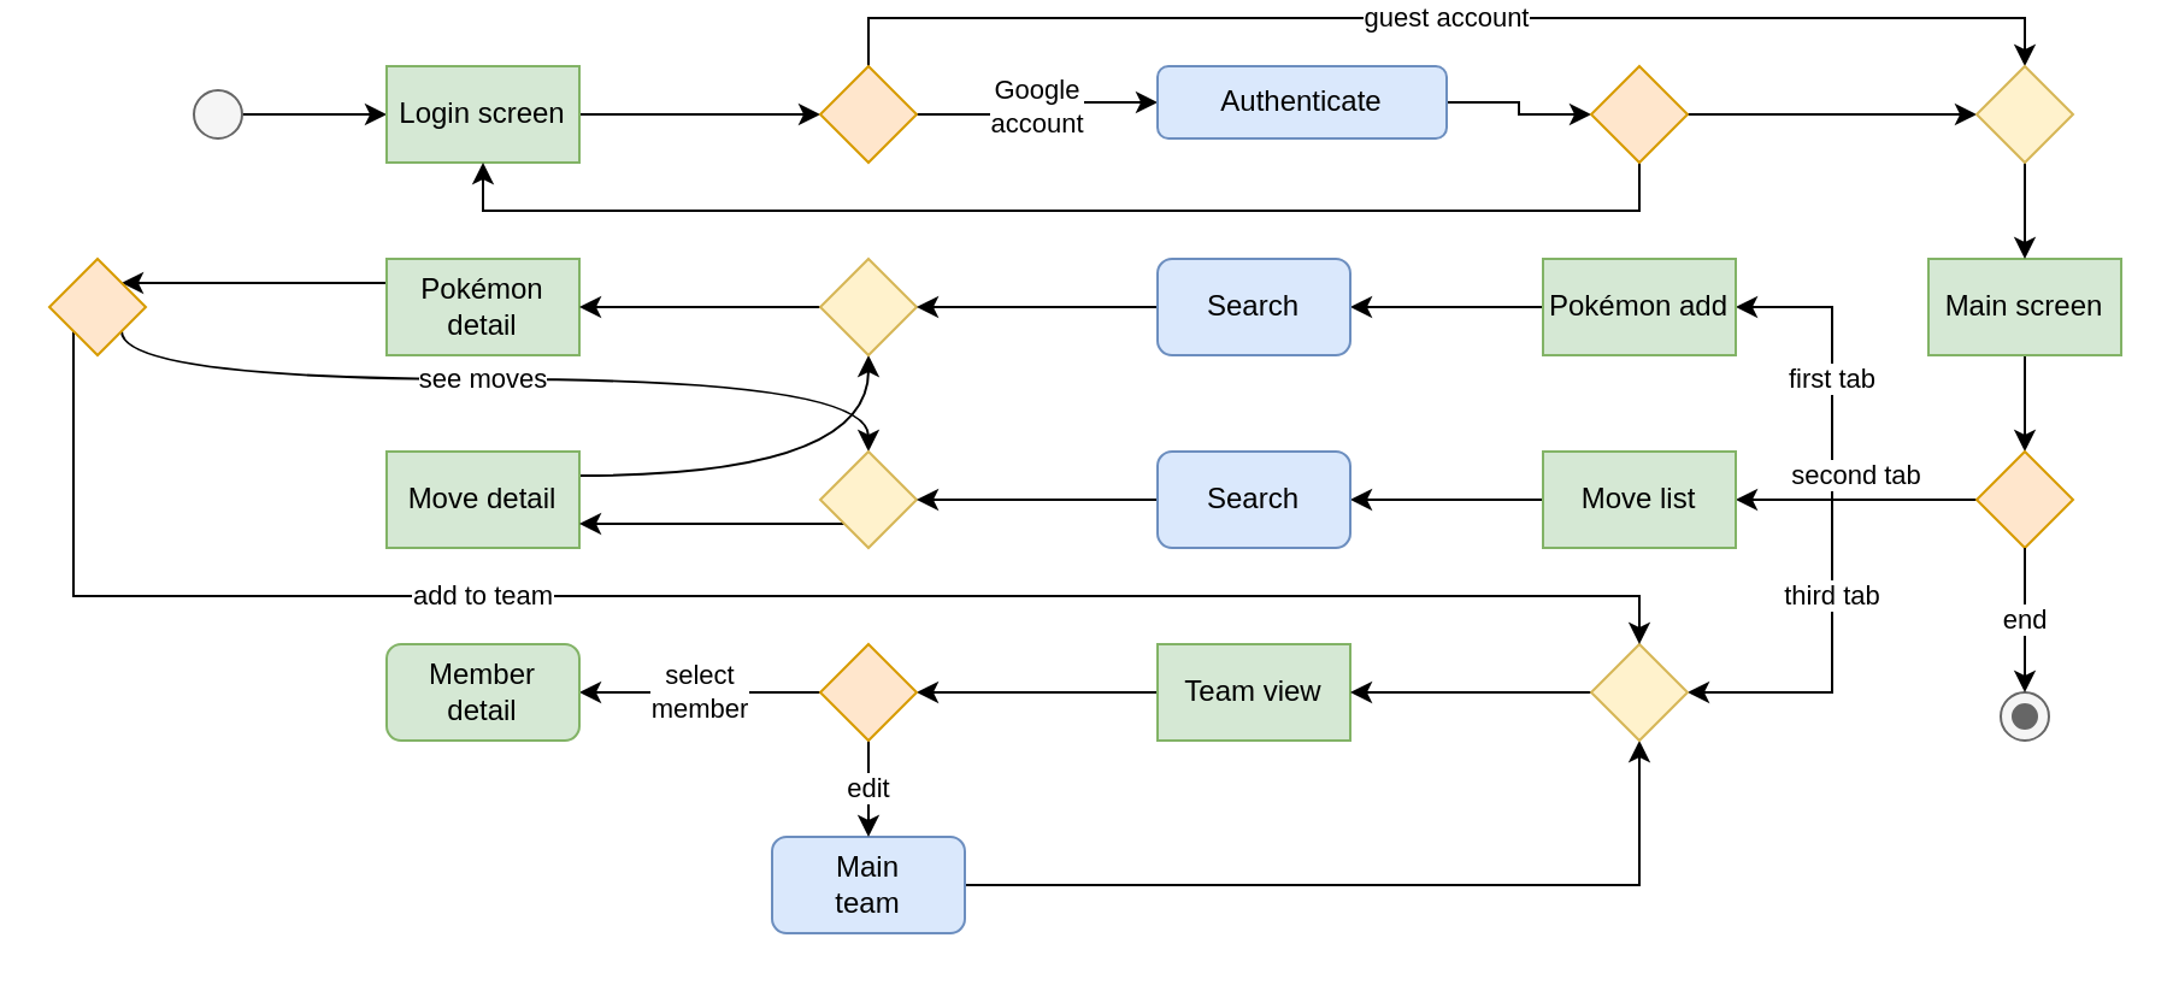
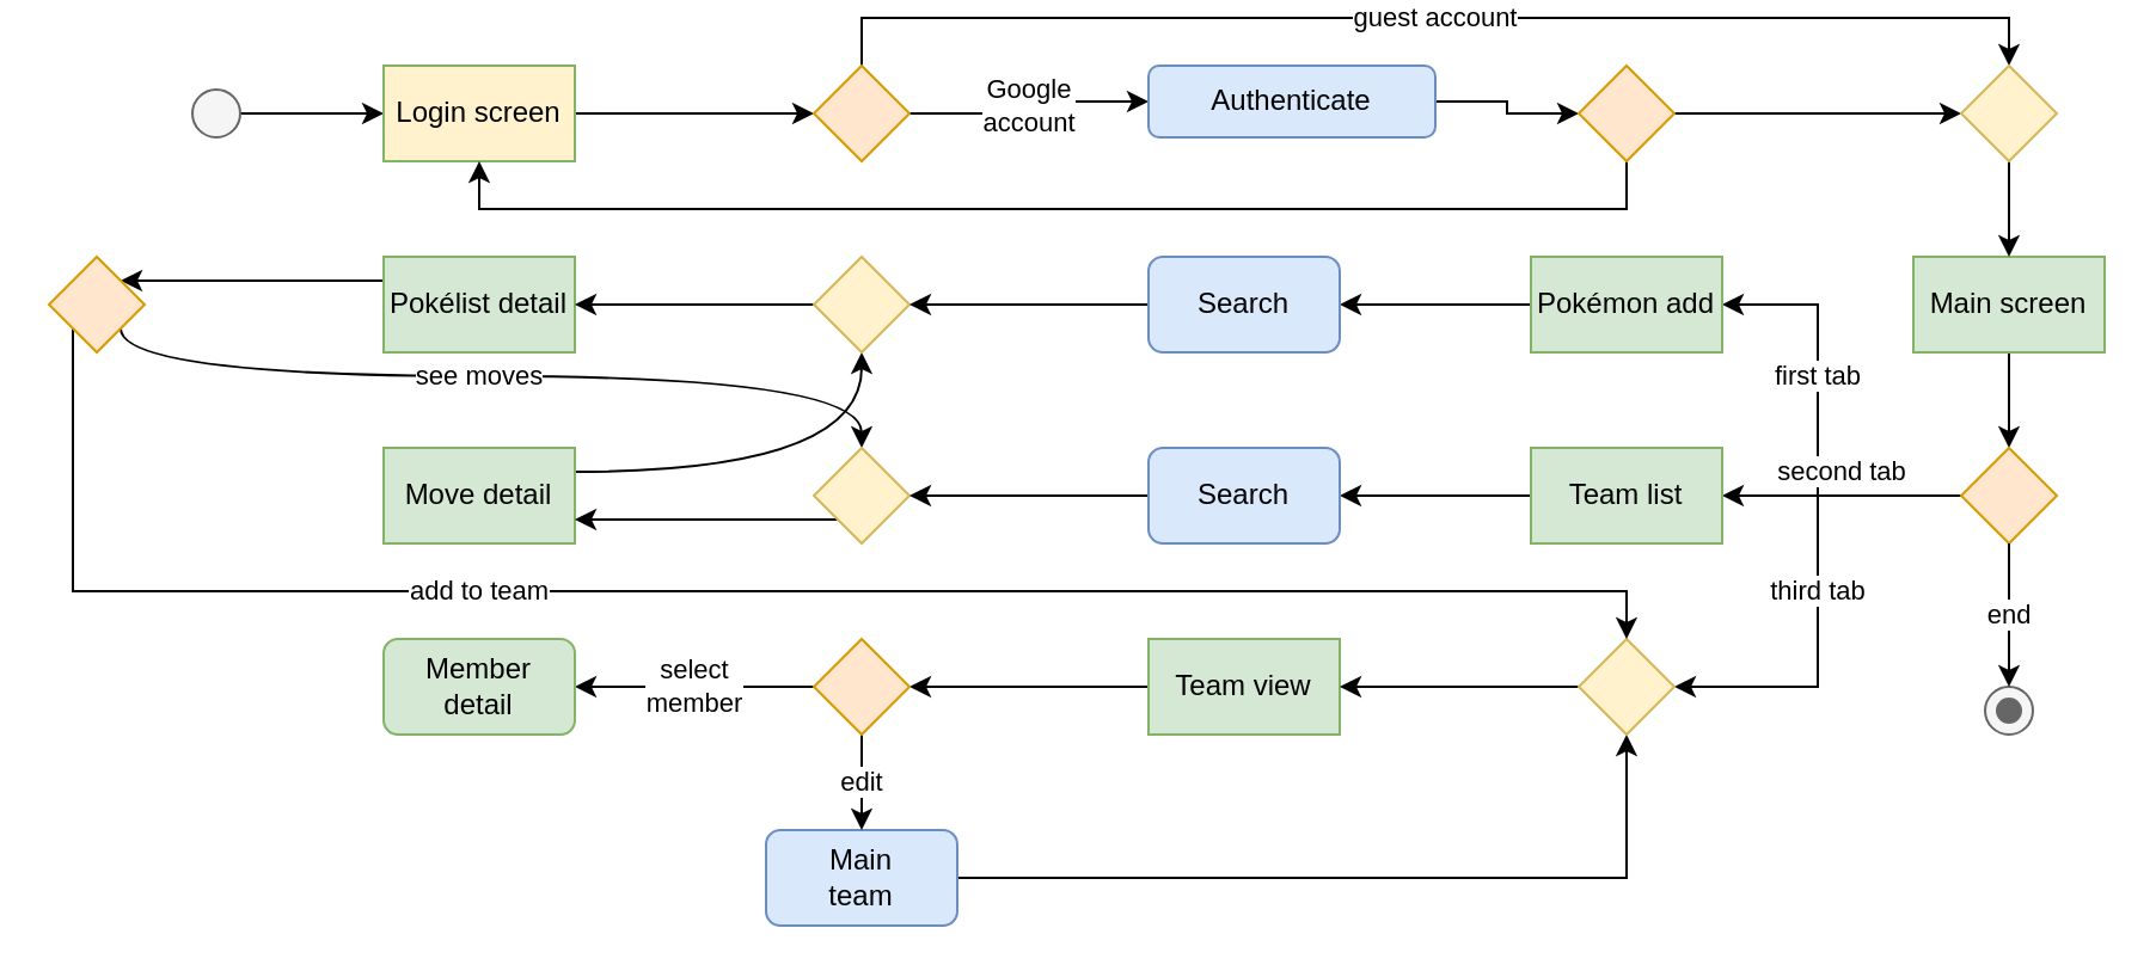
  <mxCell id="0" />
  <mxCell id="1" parent="0" />
  <mxCell id="2" value="see moves" style="edgeStyle=orthogonalEdgeStyle;rounded=0;orthogonalLoop=1;jettySize=auto;html=1;exitX=1;exitY=1;exitDx=0;exitDy=0;entryX=0.5;entryY=0;entryDx=0;entryDy=0;curved=1;" edge="1" parent="1" source="49" target="34"><mxGeometry x="-0.056" relative="1" as="geometry"><Array as="points"><mxPoint x="50" y="150" /><mxPoint x="360" y="150" /></Array><mxPoint as="offset" /></mxGeometry></mxCell>
  <mxCell id="3" style="edgeStyle=orthogonalEdgeStyle;rounded=0;orthogonalLoop=1;jettySize=auto;html=1;exitX=1;exitY=0.5;exitDx=0;exitDy=0;entryX=0;entryY=0.5;entryDx=0;entryDy=0;" edge="1" parent="1" source="4" target="6"><mxGeometry relative="1" as="geometry" /></mxCell>
  <mxCell id="4" value="" style="ellipse;fillColor=#f5f5f5;html=1;fontColor=#333333;strokeColor=#666666;" parent="1" vertex="1"><mxGeometry x="80" y="30" width="20" height="20" as="geometry" /></mxCell>
  <mxCell id="5" style="edgeStyle=orthogonalEdgeStyle;rounded=0;orthogonalLoop=1;jettySize=auto;html=1;exitX=1;exitY=0.5;exitDx=0;exitDy=0;entryX=0;entryY=0.5;entryDx=0;entryDy=0;" edge="1" parent="1" source="6" target="9"><mxGeometry relative="1" as="geometry" /></mxCell>
- <mxCell id="6" value="Login screen" style="rounded=0;whiteSpace=wrap;html=1;fillColor=#d5e8d4;strokeColor=#82b366;" vertex="1" parent="1"><mxGeometry x="160" y="20" width="80" height="40" as="geometry" /></mxCell>
+ <mxCell id="6" value="Login screen" style="rounded=0;whiteSpace=wrap;html=1;fillColor=#fff2cc;strokeColor=#82b366;" vertex="1" parent="1"><mxGeometry x="160" y="20" width="80" height="40" as="geometry" /></mxCell>
  <mxCell id="7" value="Google&lt;div&gt;account&lt;/div&gt;" style="edgeStyle=orthogonalEdgeStyle;rounded=0;orthogonalLoop=1;jettySize=auto;html=1;exitX=1;exitY=0.5;exitDx=0;exitDy=0;entryX=0;entryY=0.5;entryDx=0;entryDy=0;" edge="1" parent="1" source="9" target="11"><mxGeometry relative="1" as="geometry" /></mxCell>
  <mxCell id="8" value="guest account" style="edgeStyle=orthogonalEdgeStyle;rounded=0;orthogonalLoop=1;jettySize=auto;html=1;exitX=0.5;exitY=0;exitDx=0;exitDy=0;entryX=0.5;entryY=0;entryDx=0;entryDy=0;" edge="1" parent="1" source="9" target="18"><mxGeometry relative="1" as="geometry" /></mxCell>
  <mxCell id="9" value="" style="rhombus;whiteSpace=wrap;html=1;shadow=0;fontFamily=Helvetica;fontSize=12;align=center;strokeWidth=1;spacing=6;spacingTop=-4;fillColor=#ffe6cc;strokeColor=#d79b00;" vertex="1" parent="1"><mxGeometry x="340" y="20" width="40" height="40" as="geometry" /></mxCell>
  <mxCell id="10" style="edgeStyle=orthogonalEdgeStyle;rounded=0;orthogonalLoop=1;jettySize=auto;html=1;exitX=1;exitY=0.5;exitDx=0;exitDy=0;entryX=0;entryY=0.5;entryDx=0;entryDy=0;" edge="1" parent="1" source="11" target="14"><mxGeometry relative="1" as="geometry" /></mxCell>
  <mxCell id="11" value="Authenticate" style="rounded=1;whiteSpace=wrap;html=1;fontSize=12;glass=0;strokeWidth=1;shadow=0;fillColor=#dae8fc;strokeColor=#6c8ebf;" vertex="1" parent="1"><mxGeometry x="480" y="20" width="120" height="30" as="geometry" /></mxCell>
  <mxCell id="12" style="edgeStyle=orthogonalEdgeStyle;rounded=0;orthogonalLoop=1;jettySize=auto;html=1;exitX=1;exitY=0.5;exitDx=0;exitDy=0;entryX=0;entryY=0.5;entryDx=0;entryDy=0;" edge="1" parent="1" source="14" target="18"><mxGeometry relative="1" as="geometry" /></mxCell>
  <mxCell id="13" style="edgeStyle=orthogonalEdgeStyle;rounded=0;orthogonalLoop=1;jettySize=auto;html=1;exitX=0.5;exitY=1;exitDx=0;exitDy=0;entryX=0.5;entryY=1;entryDx=0;entryDy=0;" edge="1" parent="1" source="14" target="6"><mxGeometry relative="1" as="geometry" /></mxCell>
  <mxCell id="14" value="" style="rhombus;whiteSpace=wrap;html=1;shadow=0;fontFamily=Helvetica;fontSize=12;align=center;strokeWidth=1;spacing=6;spacingTop=-4;fillColor=#ffe6cc;strokeColor=#d79b00;" vertex="1" parent="1"><mxGeometry x="660" y="20" width="40" height="40" as="geometry" /></mxCell>
  <mxCell id="15" style="edgeStyle=orthogonalEdgeStyle;rounded=0;orthogonalLoop=1;jettySize=auto;html=1;exitX=0.5;exitY=1;exitDx=0;exitDy=0;entryX=0.5;entryY=0;entryDx=0;entryDy=0;" edge="1" parent="1" source="16" target="22"><mxGeometry relative="1" as="geometry" /></mxCell>
  <mxCell id="16" value="Main screen" style="rounded=0;whiteSpace=wrap;html=1;fillColor=#d5e8d4;strokeColor=#82b366;" vertex="1" parent="1"><mxGeometry x="800" y="100" width="80" height="40" as="geometry" /></mxCell>
  <mxCell id="17" style="edgeStyle=orthogonalEdgeStyle;rounded=0;orthogonalLoop=1;jettySize=auto;html=1;exitX=0.5;exitY=1;exitDx=0;exitDy=0;entryX=0.5;entryY=0;entryDx=0;entryDy=0;" edge="1" parent="1" source="18" target="16"><mxGeometry relative="1" as="geometry" /></mxCell>
  <mxCell id="18" value="" style="rhombus;whiteSpace=wrap;html=1;shadow=0;fontFamily=Helvetica;fontSize=12;align=center;strokeWidth=1;spacing=6;spacingTop=-4;fillColor=#fff2cc;strokeColor=#d6b656;" vertex="1" parent="1"><mxGeometry x="820" y="20" width="40" height="40" as="geometry" /></mxCell>
  <mxCell id="19" value="first tab" style="edgeStyle=orthogonalEdgeStyle;rounded=0;orthogonalLoop=1;jettySize=auto;html=1;exitX=0;exitY=0.5;exitDx=0;exitDy=0;entryX=1;entryY=0.5;entryDx=0;entryDy=0;" edge="1" parent="1" source="22" target="24"><mxGeometry x="0.222" relative="1" as="geometry"><Array as="points"><mxPoint x="760" y="200" /><mxPoint x="760" y="120" /></Array><mxPoint as="offset" /></mxGeometry></mxCell>
  <mxCell id="20" value="second tab" style="edgeStyle=orthogonalEdgeStyle;rounded=0;orthogonalLoop=1;jettySize=auto;html=1;exitX=0;exitY=0.5;exitDx=0;exitDy=0;entryX=1;entryY=0.5;entryDx=0;entryDy=0;" edge="1" parent="1" source="22" target="26"><mxGeometry y="-10" relative="1" as="geometry"><mxPoint as="offset" /></mxGeometry></mxCell>
  <mxCell id="21" value="third tab" style="edgeStyle=orthogonalEdgeStyle;rounded=0;orthogonalLoop=1;jettySize=auto;html=1;exitX=0;exitY=0.5;exitDx=0;exitDy=0;entryX=1;entryY=0.5;entryDx=0;entryDy=0;" edge="1" parent="1" source="22" target="44"><mxGeometry relative="1" as="geometry" /></mxCell>
  <mxCell id="22" value="" style="rhombus;whiteSpace=wrap;html=1;shadow=0;fontFamily=Helvetica;fontSize=12;align=center;strokeWidth=1;spacing=6;spacingTop=-4;fillColor=#ffe6cc;strokeColor=#d79b00;" vertex="1" parent="1"><mxGeometry x="820" y="180" width="40" height="40" as="geometry" /></mxCell>
  <mxCell id="23" style="edgeStyle=orthogonalEdgeStyle;rounded=0;orthogonalLoop=1;jettySize=auto;html=1;exitX=0;exitY=0.5;exitDx=0;exitDy=0;entryX=1;entryY=0.5;entryDx=0;entryDy=0;" edge="1" parent="1" source="24" target="38"><mxGeometry relative="1" as="geometry" /></mxCell>
  <mxCell id="24" value="&lt;div&gt;&lt;span style=&quot;background-color: initial;&quot;&gt;Poké&lt;/span&gt;&lt;span style=&quot;background-color: initial;&quot;&gt;mon add&lt;/span&gt;&lt;br&gt;&lt;/div&gt;" style="rounded=0;whiteSpace=wrap;html=1;fillColor=#d5e8d4;strokeColor=#82b366;" vertex="1" parent="1"><mxGeometry x="640" y="100" width="80" height="40" as="geometry" /></mxCell>
  <mxCell id="25" style="edgeStyle=orthogonalEdgeStyle;rounded=0;orthogonalLoop=1;jettySize=auto;html=1;exitX=0;exitY=0.5;exitDx=0;exitDy=0;entryX=1;entryY=0.5;entryDx=0;entryDy=0;" edge="1" parent="1" source="26" target="40"><mxGeometry relative="1" as="geometry" /></mxCell>
- <mxCell id="26" value="&lt;div&gt;Move list&lt;/div&gt;" style="rounded=0;whiteSpace=wrap;html=1;fillColor=#d5e8d4;strokeColor=#82b366;" vertex="1" parent="1"><mxGeometry x="640" y="180" width="80" height="40" as="geometry" /></mxCell>
+ <mxCell id="26" value="&lt;div&gt;Team list&lt;/div&gt;" style="rounded=0;whiteSpace=wrap;html=1;fillColor=#d5e8d4;strokeColor=#82b366;" vertex="1" parent="1"><mxGeometry x="640" y="180" width="80" height="40" as="geometry" /></mxCell>
  <mxCell id="27" style="edgeStyle=orthogonalEdgeStyle;rounded=0;orthogonalLoop=1;jettySize=auto;html=1;exitX=0;exitY=0.25;exitDx=0;exitDy=0;entryX=1;entryY=0;entryDx=0;entryDy=0;" edge="1" parent="1" source="28" target="49"><mxGeometry relative="1" as="geometry" /></mxCell>
- <mxCell id="28" value="&lt;div&gt;&lt;span style=&quot;background-color: initial;&quot;&gt;Poké&lt;/span&gt;&lt;span style=&quot;background-color: initial;&quot;&gt;mon detail&lt;/span&gt;&lt;br&gt;&lt;/div&gt;" style="rounded=0;whiteSpace=wrap;html=1;fillColor=#d5e8d4;strokeColor=#82b366;" vertex="1" parent="1"><mxGeometry x="160" y="100" width="80" height="40" as="geometry" /></mxCell>
+ <mxCell id="28" value="&lt;div&gt;&lt;span style=&quot;background-color: initial;&quot;&gt;Poké&lt;/span&gt;&lt;span style=&quot;background-color: initial;&quot;&gt;list detail&lt;/span&gt;&lt;br&gt;&lt;/div&gt;" style="rounded=0;whiteSpace=wrap;html=1;fillColor=#d5e8d4;strokeColor=#82b366;" vertex="1" parent="1"><mxGeometry x="160" y="100" width="80" height="40" as="geometry" /></mxCell>
  <mxCell id="29" style="edgeStyle=orthogonalEdgeStyle;rounded=0;orthogonalLoop=1;jettySize=auto;html=1;exitX=1;exitY=0.25;exitDx=0;exitDy=0;entryX=0.5;entryY=1;entryDx=0;entryDy=0;curved=1;" edge="1" parent="1" source="30" target="32"><mxGeometry relative="1" as="geometry" /></mxCell>
  <mxCell id="30" value="&lt;div&gt;&lt;span style=&quot;background-color: initial;&quot;&gt;Move&amp;nbsp;&lt;/span&gt;&lt;span style=&quot;background-color: initial;&quot;&gt;detail&lt;/span&gt;&lt;/div&gt;" style="rounded=0;whiteSpace=wrap;html=1;fillColor=#d5e8d4;strokeColor=#82b366;" vertex="1" parent="1"><mxGeometry x="160" y="180" width="80" height="40" as="geometry" /></mxCell>
  <mxCell id="31" style="edgeStyle=orthogonalEdgeStyle;rounded=0;orthogonalLoop=1;jettySize=auto;html=1;exitX=0;exitY=0.5;exitDx=0;exitDy=0;entryX=1;entryY=0.5;entryDx=0;entryDy=0;" edge="1" parent="1" source="32" target="28"><mxGeometry relative="1" as="geometry" /></mxCell>
  <mxCell id="32" value="" style="rhombus;whiteSpace=wrap;html=1;shadow=0;fontFamily=Helvetica;fontSize=12;align=center;strokeWidth=1;spacing=6;spacingTop=-4;fillColor=#fff2cc;strokeColor=#d6b656;" vertex="1" parent="1"><mxGeometry x="340" y="100" width="40" height="40" as="geometry" /></mxCell>
  <mxCell id="33" style="edgeStyle=orthogonalEdgeStyle;rounded=0;orthogonalLoop=1;jettySize=auto;html=1;exitX=0;exitY=1;exitDx=0;exitDy=0;entryX=1;entryY=0.75;entryDx=0;entryDy=0;" edge="1" parent="1" source="34" target="30"><mxGeometry relative="1" as="geometry" /></mxCell>
  <mxCell id="34" value="" style="rhombus;whiteSpace=wrap;html=1;shadow=0;fontFamily=Helvetica;fontSize=12;align=center;strokeWidth=1;spacing=6;spacingTop=-4;fillColor=#fff2cc;strokeColor=#d6b656;" vertex="1" parent="1"><mxGeometry x="340" y="180" width="40" height="40" as="geometry" /></mxCell>
  <mxCell id="35" style="edgeStyle=orthogonalEdgeStyle;rounded=0;orthogonalLoop=1;jettySize=auto;html=1;exitX=0;exitY=0.5;exitDx=0;exitDy=0;entryX=1;entryY=0.5;entryDx=0;entryDy=0;" edge="1" parent="1" source="36" target="47"><mxGeometry relative="1" as="geometry" /></mxCell>
  <mxCell id="36" value="&lt;div&gt;Team view&lt;/div&gt;" style="rounded=0;whiteSpace=wrap;html=1;fillColor=#d5e8d4;strokeColor=#82b366;" vertex="1" parent="1"><mxGeometry x="480" y="260" width="80" height="40" as="geometry" /></mxCell>
  <mxCell id="37" style="edgeStyle=orthogonalEdgeStyle;rounded=0;orthogonalLoop=1;jettySize=auto;html=1;exitX=0;exitY=0.5;exitDx=0;exitDy=0;entryX=1;entryY=0.5;entryDx=0;entryDy=0;" edge="1" parent="1" source="38" target="32"><mxGeometry relative="1" as="geometry" /></mxCell>
  <mxCell id="38" value="Search" style="rounded=1;whiteSpace=wrap;html=1;fontSize=12;glass=0;strokeWidth=1;shadow=0;fillColor=#dae8fc;strokeColor=#6c8ebf;" vertex="1" parent="1"><mxGeometry x="480" y="100" width="80" height="40" as="geometry" /></mxCell>
  <mxCell id="39" style="edgeStyle=orthogonalEdgeStyle;rounded=0;orthogonalLoop=1;jettySize=auto;html=1;exitX=0;exitY=0.5;exitDx=0;exitDy=0;entryX=1;entryY=0.5;entryDx=0;entryDy=0;" edge="1" parent="1" source="40" target="34"><mxGeometry relative="1" as="geometry" /></mxCell>
  <mxCell id="40" value="Search" style="rounded=1;whiteSpace=wrap;html=1;fontSize=12;glass=0;strokeWidth=1;shadow=0;fillColor=#dae8fc;strokeColor=#6c8ebf;" vertex="1" parent="1"><mxGeometry x="480" y="180" width="80" height="40" as="geometry" /></mxCell>
  <mxCell id="41" style="edgeStyle=orthogonalEdgeStyle;rounded=0;orthogonalLoop=1;jettySize=auto;html=1;exitX=1;exitY=0.5;exitDx=0;exitDy=0;entryX=0.5;entryY=1;entryDx=0;entryDy=0;" edge="1" parent="1" source="42" target="44"><mxGeometry relative="1" as="geometry" /></mxCell>
  <mxCell id="42" value="Main&lt;div&gt;team&lt;/div&gt;" style="rounded=1;whiteSpace=wrap;html=1;fontSize=12;glass=0;strokeWidth=1;shadow=0;fillColor=#dae8fc;strokeColor=#6c8ebf;" vertex="1" parent="1"><mxGeometry x="320" y="340" width="80" height="40" as="geometry" /></mxCell>
  <mxCell id="43" style="edgeStyle=orthogonalEdgeStyle;rounded=0;orthogonalLoop=1;jettySize=auto;html=1;exitX=0;exitY=0.5;exitDx=0;exitDy=0;entryX=1;entryY=0.5;entryDx=0;entryDy=0;" edge="1" parent="1" source="44" target="36"><mxGeometry relative="1" as="geometry" /></mxCell>
  <mxCell id="44" value="" style="rhombus;whiteSpace=wrap;html=1;shadow=0;fontFamily=Helvetica;fontSize=12;align=center;strokeWidth=1;spacing=6;spacingTop=-4;fillColor=#fff2cc;strokeColor=#d6b656;" vertex="1" parent="1"><mxGeometry x="660" y="260" width="40" height="40" as="geometry" /></mxCell>
  <mxCell id="45" value="select&lt;div&gt;member&lt;/div&gt;" style="edgeStyle=orthogonalEdgeStyle;rounded=0;orthogonalLoop=1;jettySize=auto;html=1;exitX=0;exitY=0.5;exitDx=0;exitDy=0;entryX=1;entryY=0.5;entryDx=0;entryDy=0;" edge="1" parent="1" source="47" target="50"><mxGeometry relative="1" as="geometry" /></mxCell>
  <mxCell id="46" value="edit" style="edgeStyle=orthogonalEdgeStyle;rounded=0;orthogonalLoop=1;jettySize=auto;html=1;exitX=0.5;exitY=1;exitDx=0;exitDy=0;entryX=0.5;entryY=0;entryDx=0;entryDy=0;" edge="1" parent="1" source="47" target="42"><mxGeometry relative="1" as="geometry" /></mxCell>
  <mxCell id="47" value="" style="rhombus;whiteSpace=wrap;html=1;shadow=0;fontFamily=Helvetica;fontSize=12;align=center;strokeWidth=1;spacing=6;spacingTop=-4;fillColor=#ffe6cc;strokeColor=#d79b00;" vertex="1" parent="1"><mxGeometry x="340" y="260" width="40" height="40" as="geometry" /></mxCell>
  <mxCell id="48" value="add to team" style="edgeStyle=orthogonalEdgeStyle;rounded=0;orthogonalLoop=1;jettySize=auto;html=1;exitX=0;exitY=1;exitDx=0;exitDy=0;entryX=0.5;entryY=0;entryDx=0;entryDy=0;" edge="1" parent="1" source="49" target="44"><mxGeometry x="-0.282" relative="1" as="geometry"><Array as="points"><mxPoint x="30" y="240" /><mxPoint x="680" y="240" /></Array><mxPoint as="offset" /></mxGeometry></mxCell>
  <mxCell id="49" value="" style="rhombus;whiteSpace=wrap;html=1;shadow=0;fontFamily=Helvetica;fontSize=12;align=center;strokeWidth=1;spacing=6;spacingTop=-4;fillColor=#ffe6cc;strokeColor=#d79b00;" vertex="1" parent="1"><mxGeometry x="20" y="100" width="40" height="40" as="geometry" /></mxCell>
  <mxCell id="50" value="Member&lt;div&gt;detail&lt;/div&gt;" style="whiteSpace=wrap;html=1;fillColor=#d5e8d4;strokeColor=#82b366;rounded=1;" vertex="1" parent="1"><mxGeometry x="160" y="260" width="80" height="40" as="geometry" /></mxCell>
  <mxCell id="51" value="" style="shape=mxgraph.sysml.actFinal;html=1;verticalLabelPosition=bottom;labelBackgroundColor=#ffffff;verticalAlign=top;fillColor=#f5f5f5;fontColor=#333333;strokeColor=#666666;" vertex="1" parent="1"><mxGeometry x="830" y="280" width="20" height="20" as="geometry" /></mxCell>
  <mxCell id="52" value="end" style="edgeStyle=orthogonalEdgeStyle;rounded=0;orthogonalLoop=1;jettySize=auto;html=1;exitX=0.5;exitY=1;exitDx=0;exitDy=0;entryX=0.5;entryY=0;entryDx=0;entryDy=0;entryPerimeter=0;" edge="1" parent="1" source="22" target="51"><mxGeometry relative="1" as="geometry" /></mxCell>
